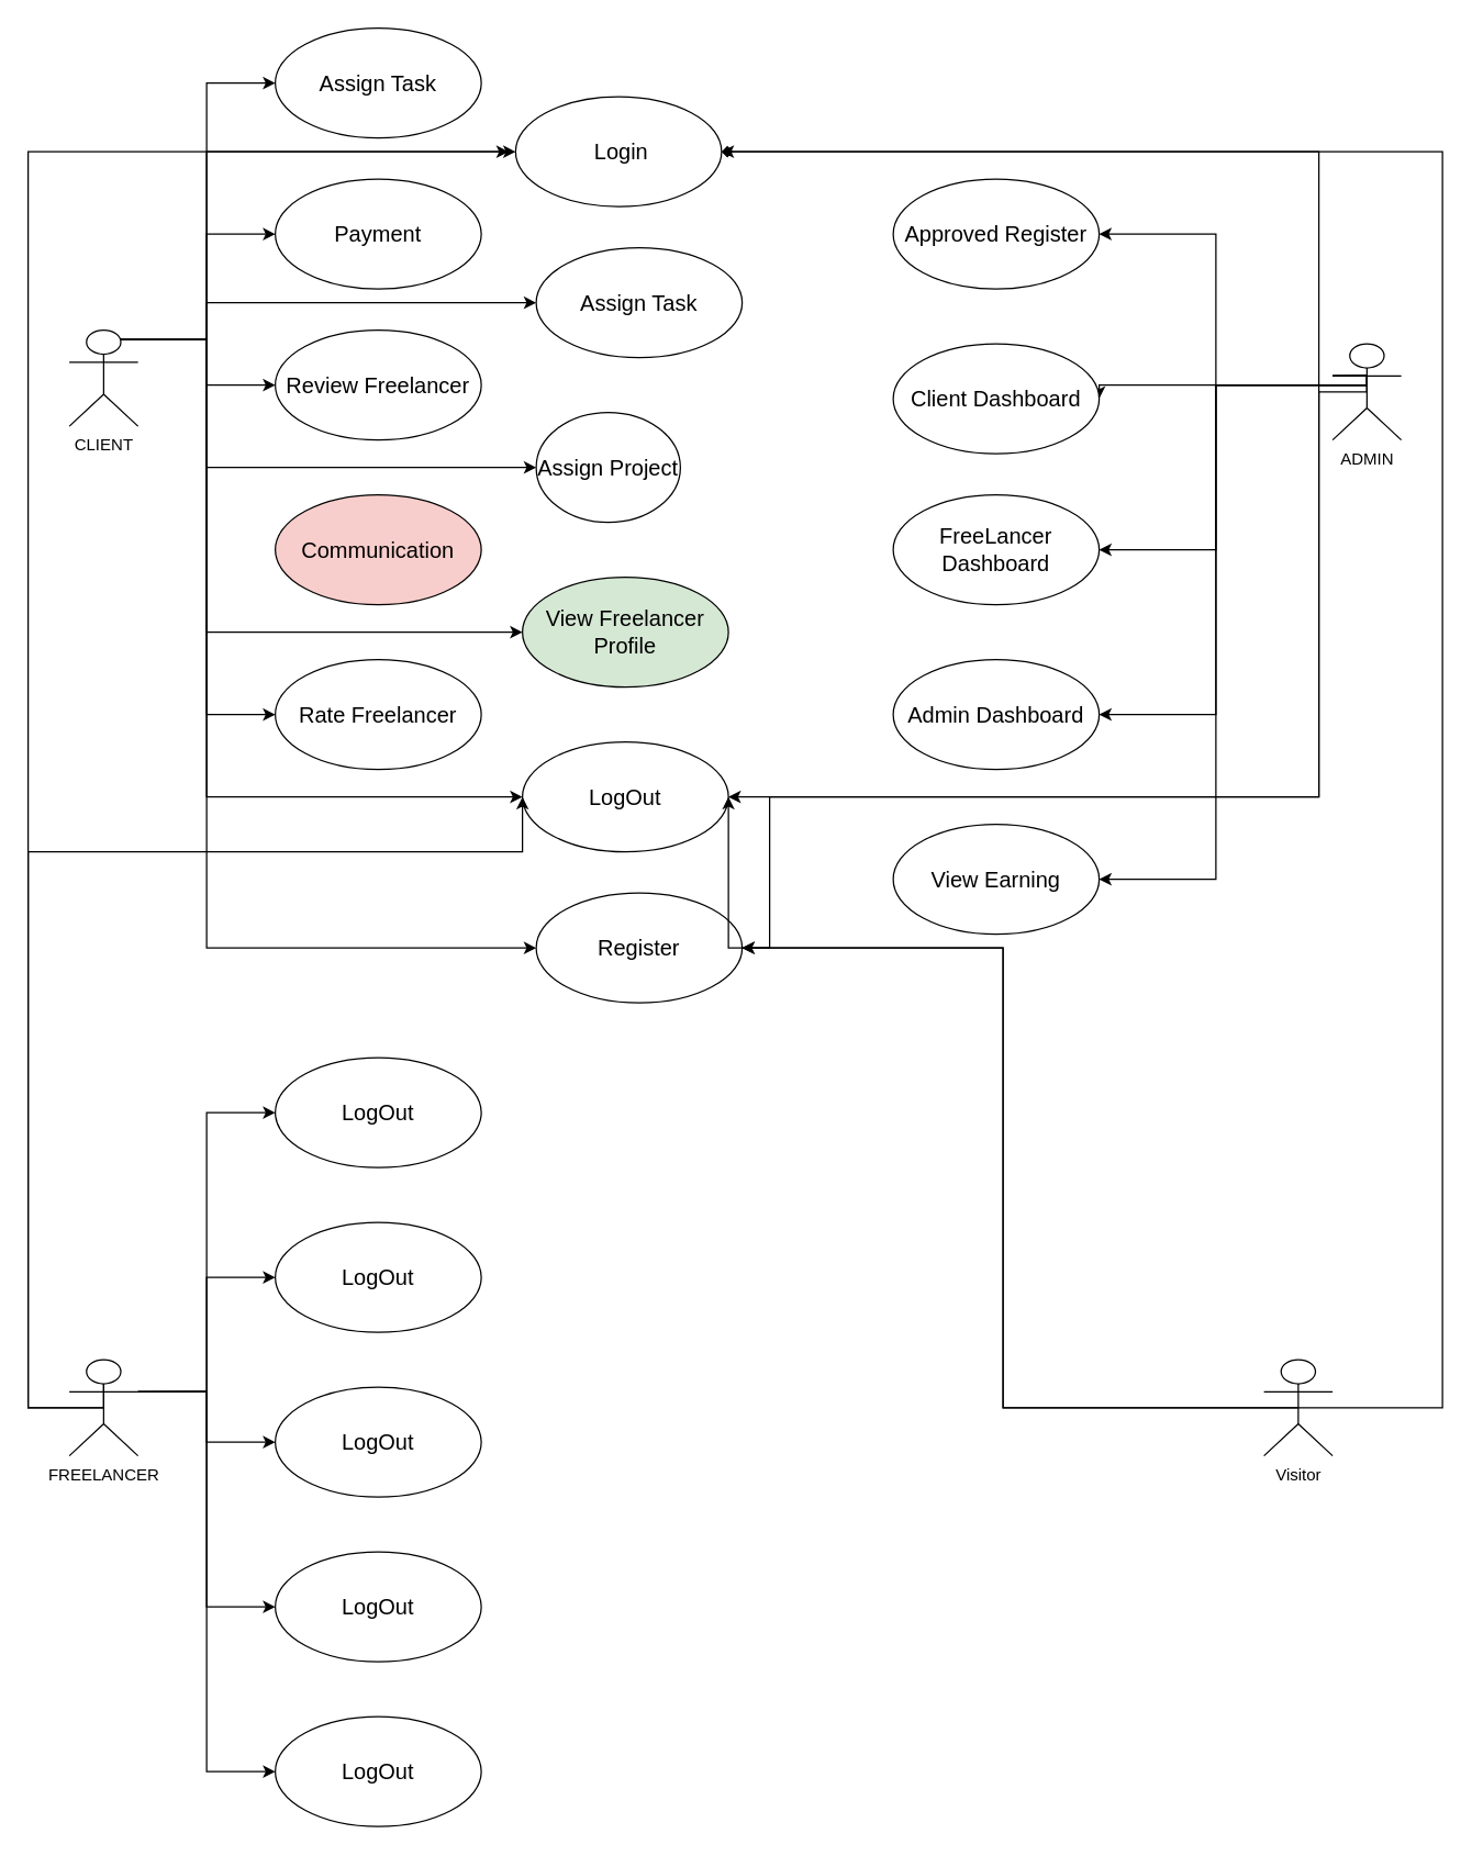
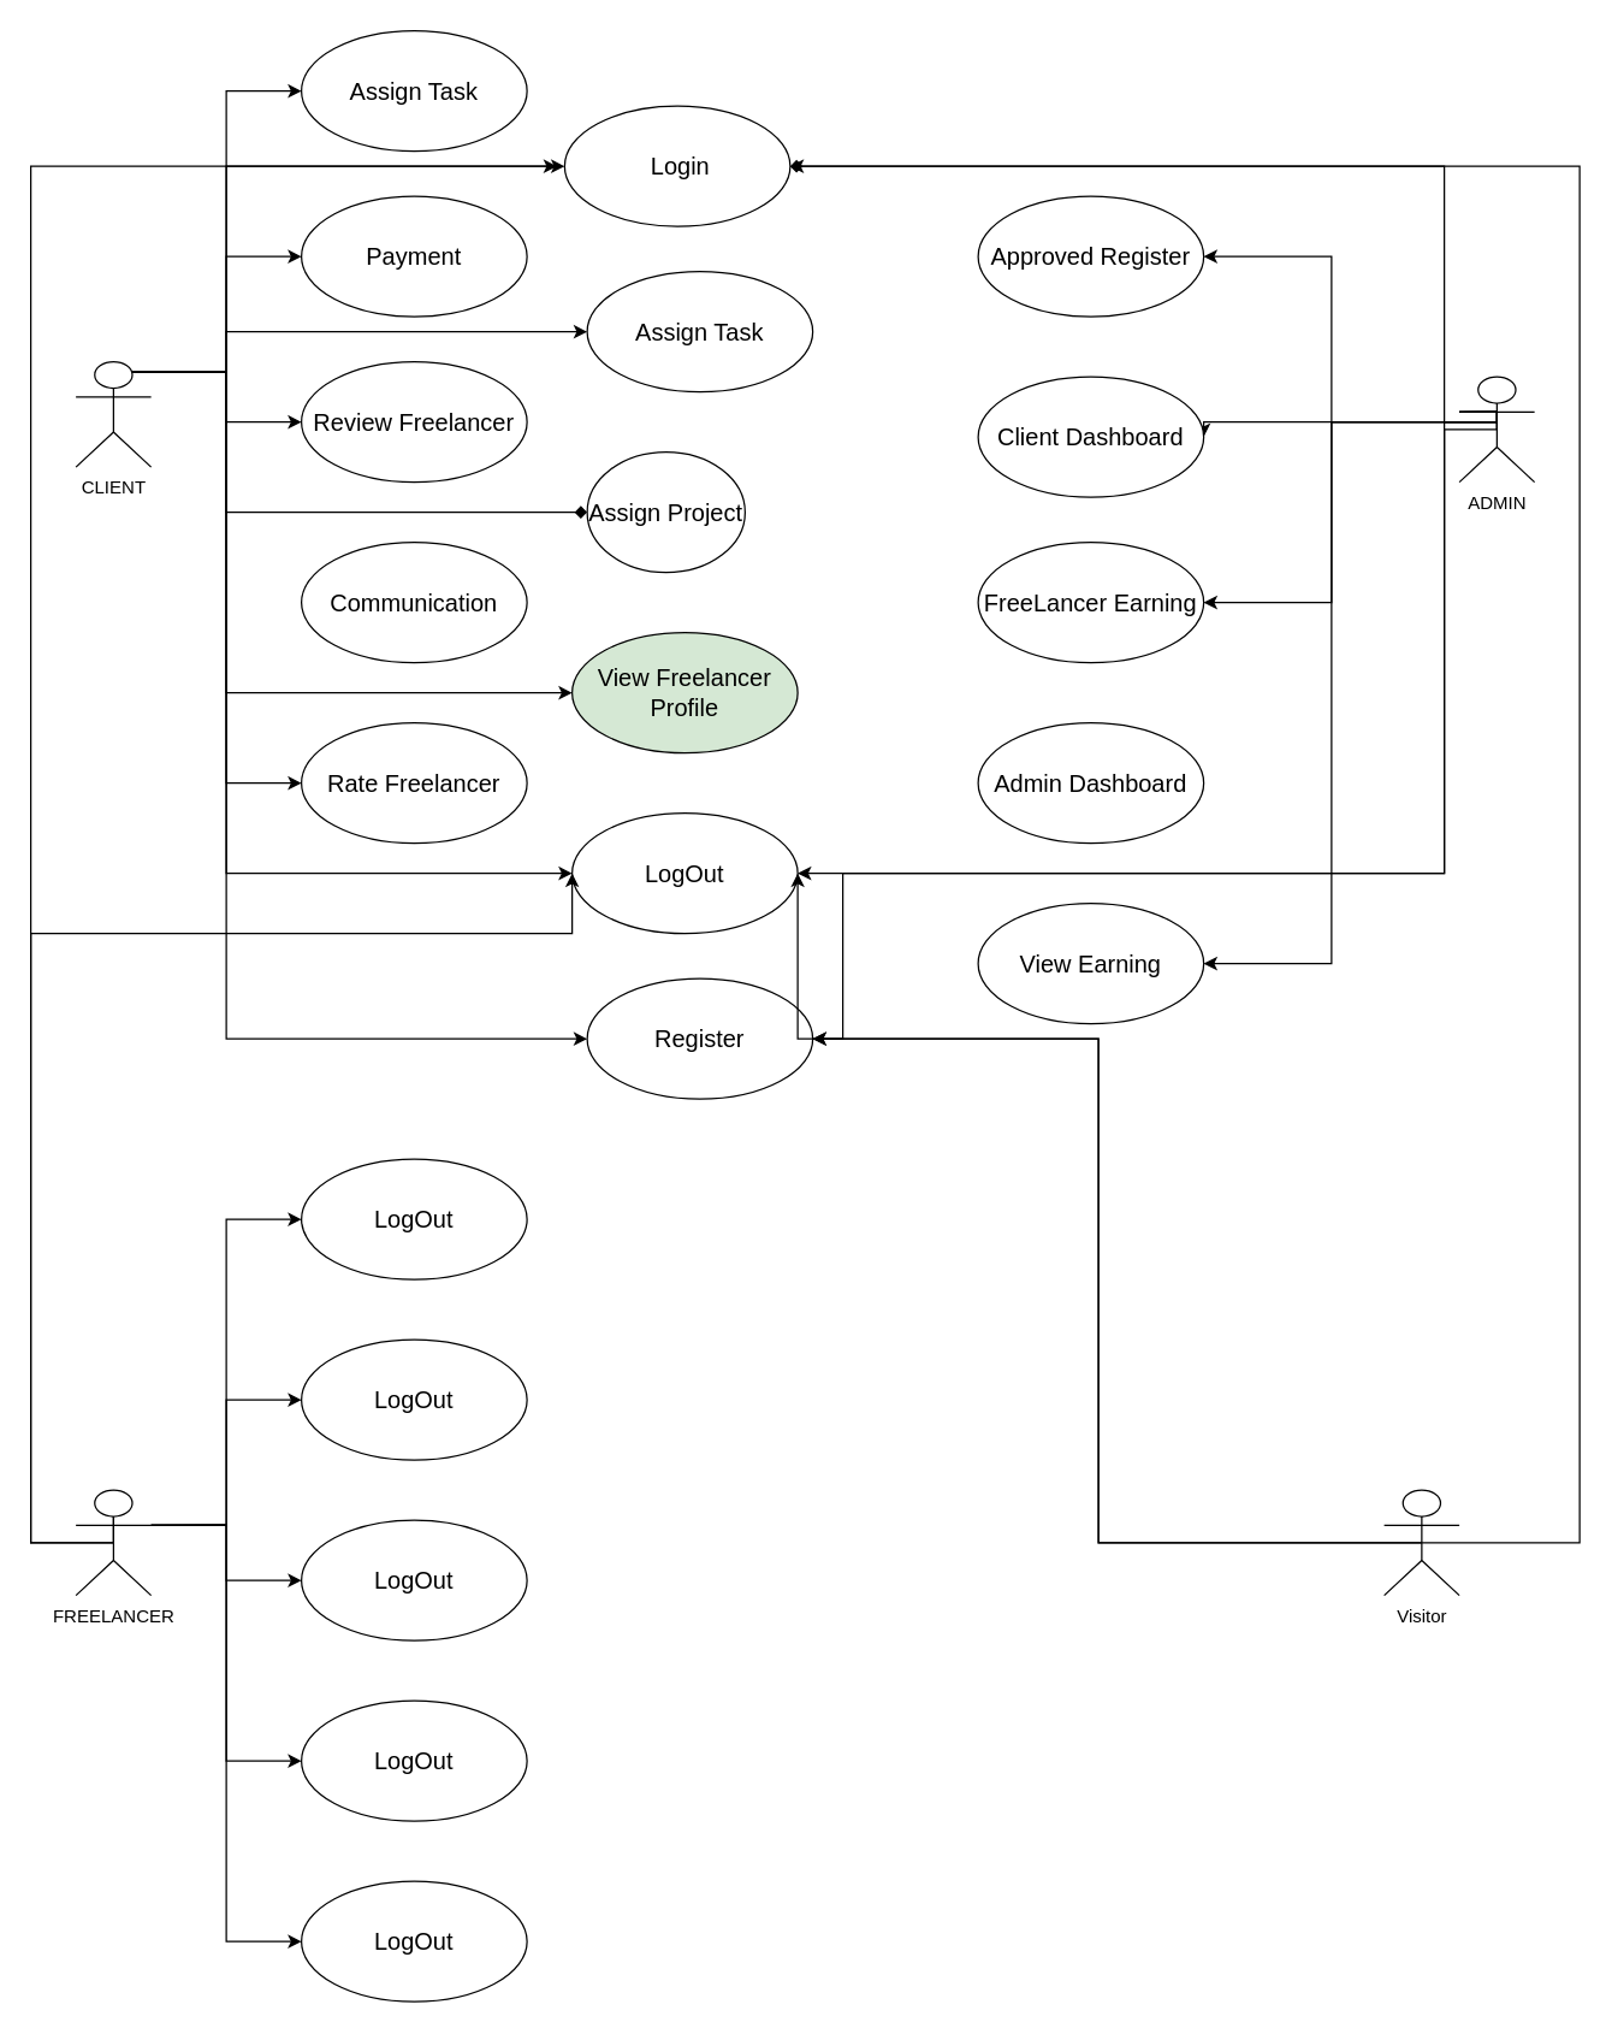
  <mxCell id="0" />
  <mxCell id="1" parent="0" />
  <mxCell id="2" value="Assign Task" style="ellipse;whiteSpace=wrap;html=1;fontSize=16;" vertex="1" parent="1"><mxGeometry x="200" y="20" width="150" height="80" as="geometry" /></mxCell>
  <mxCell id="3" value="Payment" style="ellipse;whiteSpace=wrap;html=1;fontSize=16;" vertex="1" parent="1"><mxGeometry x="200" y="130" width="150" height="80" as="geometry" /></mxCell>
  <mxCell id="4" value="Review Freelancer" style="ellipse;whiteSpace=wrap;html=1;fontSize=16;" vertex="1" parent="1"><mxGeometry x="200" y="240" width="150" height="80" as="geometry" /></mxCell>
- <mxCell id="5" value="Communication" style="ellipse;whiteSpace=wrap;html=1;fontSize=16;fillColor=#f8cecc;" vertex="1" parent="1"><mxGeometry x="200" y="360" width="150" height="80" as="geometry" /></mxCell>
+ <mxCell id="5" value="Communication" style="ellipse;whiteSpace=wrap;html=1;fontSize=16;" vertex="1" parent="1"><mxGeometry x="200" y="360" width="150" height="80" as="geometry" /></mxCell>
  <mxCell id="6" value="Rate Freelancer" style="ellipse;whiteSpace=wrap;html=1;fontSize=16;" vertex="1" parent="1"><mxGeometry x="200" y="480" width="150" height="80" as="geometry" /></mxCell>
  <mxCell id="7" style="edgeStyle=orthogonalEdgeStyle;rounded=0;orthogonalLoop=1;jettySize=auto;html=1;exitX=0.25;exitY=0.1;exitDx=0;exitDy=0;exitPerimeter=0;entryX=0;entryY=0.5;entryDx=0;entryDy=0;" edge="1" parent="1" source="17" target="2"><mxGeometry relative="1" as="geometry" /></mxCell>
  <mxCell id="8" style="edgeStyle=orthogonalEdgeStyle;rounded=0;orthogonalLoop=1;jettySize=auto;html=1;exitX=0.75;exitY=0.1;exitDx=0;exitDy=0;exitPerimeter=0;entryX=0;entryY=0.5;entryDx=0;entryDy=0;" edge="1" parent="1" source="17" target="3"><mxGeometry relative="1" as="geometry" /></mxCell>
  <mxCell id="9" style="edgeStyle=orthogonalEdgeStyle;rounded=0;orthogonalLoop=1;jettySize=auto;html=1;exitX=0.75;exitY=0.1;exitDx=0;exitDy=0;exitPerimeter=0;" edge="1" parent="1" source="17" target="4"><mxGeometry relative="1" as="geometry" /></mxCell>
  <mxCell id="10" style="edgeStyle=orthogonalEdgeStyle;rounded=0;orthogonalLoop=1;jettySize=auto;html=1;exitX=0.75;exitY=0.1;exitDx=0;exitDy=0;exitPerimeter=0;entryX=0;entryY=0.5;entryDx=0;entryDy=0;" edge="1" parent="1" source="17" target="6"><mxGeometry relative="1" as="geometry" /></mxCell>
  <mxCell id="11" style="edgeStyle=orthogonalEdgeStyle;rounded=0;orthogonalLoop=1;jettySize=auto;html=1;exitX=0.75;exitY=0.1;exitDx=0;exitDy=0;exitPerimeter=0;entryX=0;entryY=0.5;entryDx=0;entryDy=0;" edge="1" parent="1" source="17" target="18"><mxGeometry relative="1" as="geometry"><Array as="points"><mxPoint x="150" y="247" /><mxPoint x="150" y="110" /></Array></mxGeometry></mxCell>
  <mxCell id="12" style="edgeStyle=orthogonalEdgeStyle;rounded=0;orthogonalLoop=1;jettySize=auto;html=1;exitX=0.75;exitY=0.1;exitDx=0;exitDy=0;exitPerimeter=0;" edge="1" parent="1" source="17" target="19"><mxGeometry relative="1" as="geometry"><Array as="points"><mxPoint x="150" y="247" /><mxPoint x="150" y="220" /></Array></mxGeometry></mxCell>
- <mxCell id="13" style="edgeStyle=orthogonalEdgeStyle;rounded=0;orthogonalLoop=1;jettySize=auto;html=1;exitX=0.75;exitY=0.1;exitDx=0;exitDy=0;exitPerimeter=0;" edge="1" parent="1" source="17" target="20"><mxGeometry relative="1" as="geometry"><Array as="points"><mxPoint x="150" y="247" /><mxPoint x="150" y="340" /></Array></mxGeometry></mxCell>
+ <mxCell id="13" style="edgeStyle=orthogonalEdgeStyle;rounded=0;orthogonalLoop=1;jettySize=auto;html=1;exitX=0.75;exitY=0.1;exitDx=0;exitDy=0;exitPerimeter=0;endArrow=diamond;" edge="1" parent="1" source="17" target="20"><mxGeometry relative="1" as="geometry"><Array as="points"><mxPoint x="150" y="247" /><mxPoint x="150" y="340" /></Array></mxGeometry></mxCell>
  <mxCell id="14" style="edgeStyle=orthogonalEdgeStyle;rounded=0;orthogonalLoop=1;jettySize=auto;html=1;exitX=0.75;exitY=0.1;exitDx=0;exitDy=0;exitPerimeter=0;entryX=0;entryY=0.5;entryDx=0;entryDy=0;" edge="1" parent="1" source="17" target="21"><mxGeometry relative="1" as="geometry"><Array as="points"><mxPoint x="150" y="247" /><mxPoint x="150" y="460" /><mxPoint x="380" y="460" /></Array></mxGeometry></mxCell>
  <mxCell id="15" style="edgeStyle=orthogonalEdgeStyle;rounded=0;orthogonalLoop=1;jettySize=auto;html=1;exitX=0.75;exitY=0.1;exitDx=0;exitDy=0;exitPerimeter=0;entryX=0;entryY=0.5;entryDx=0;entryDy=0;" edge="1" parent="1" source="17" target="22"><mxGeometry relative="1" as="geometry"><Array as="points"><mxPoint x="150" y="247" /><mxPoint x="150" y="580" /><mxPoint x="380" y="580" /></Array></mxGeometry></mxCell>
  <mxCell id="16" style="edgeStyle=orthogonalEdgeStyle;rounded=0;orthogonalLoop=1;jettySize=auto;html=1;exitX=0.75;exitY=0.1;exitDx=0;exitDy=0;exitPerimeter=0;entryX=0;entryY=0.5;entryDx=0;entryDy=0;" edge="1" parent="1" source="17" target="49"><mxGeometry relative="1" as="geometry"><mxPoint x="330" y="690" as="targetPoint" /><Array as="points"><mxPoint x="150" y="247" /><mxPoint x="150" y="690" /></Array></mxGeometry></mxCell>
  <mxCell id="17" value="CLIENT" style="shape=umlActor;verticalLabelPosition=bottom;verticalAlign=top;html=1;outlineConnect=0;" vertex="1" parent="1"><mxGeometry x="50" y="240" width="50" height="70" as="geometry" /></mxCell>
  <mxCell id="18" value="&amp;nbsp;Login" style="ellipse;whiteSpace=wrap;html=1;fontSize=16;" vertex="1" parent="1"><mxGeometry x="375" y="70" width="150" height="80" as="geometry" /></mxCell>
  <mxCell id="19" value="Assign Task" style="ellipse;whiteSpace=wrap;html=1;fontSize=16;" vertex="1" parent="1"><mxGeometry x="390" y="180" width="150" height="80" as="geometry" /></mxCell>
  <mxCell id="20" value="Assign Project" style="ellipse;whiteSpace=wrap;html=1;fontSize=16;" vertex="1" parent="1"><mxGeometry x="390" y="300" width="105" height="80" as="geometry" /></mxCell>
  <mxCell id="21" value="View Freelancer Profile" style="ellipse;whiteSpace=wrap;html=1;fontSize=16;fillColor=#d5e8d4;" vertex="1" parent="1"><mxGeometry x="380" y="420" width="150" height="80" as="geometry" /></mxCell>
  <mxCell id="22" value="LogOut" style="ellipse;whiteSpace=wrap;html=1;fontSize=16;" vertex="1" parent="1"><mxGeometry x="380" y="540" width="150" height="80" as="geometry" /></mxCell>
  <mxCell id="23" style="edgeStyle=orthogonalEdgeStyle;rounded=0;orthogonalLoop=1;jettySize=auto;html=1;exitX=0;exitY=0.333;exitDx=0;exitDy=0;exitPerimeter=0;entryX=1;entryY=0.5;entryDx=0;entryDy=0;" edge="1" parent="1" source="30" target="31"><mxGeometry relative="1" as="geometry"><Array as="points"><mxPoint x="995" y="273" /><mxPoint x="995" y="280" /><mxPoint x="885" y="280" /><mxPoint x="885" y="170" /></Array></mxGeometry></mxCell>
  <mxCell id="24" style="edgeStyle=orthogonalEdgeStyle;rounded=0;orthogonalLoop=1;jettySize=auto;html=1;exitX=0;exitY=0.333;exitDx=0;exitDy=0;exitPerimeter=0;entryX=1;entryY=0.5;entryDx=0;entryDy=0;" edge="1" parent="1" source="30" target="32"><mxGeometry relative="1" as="geometry"><Array as="points"><mxPoint x="995" y="273" /><mxPoint x="995" y="280" /></Array></mxGeometry></mxCell>
  <mxCell id="25" style="edgeStyle=orthogonalEdgeStyle;rounded=0;orthogonalLoop=1;jettySize=auto;html=1;exitX=0;exitY=0.333;exitDx=0;exitDy=0;exitPerimeter=0;entryX=1;entryY=0.5;entryDx=0;entryDy=0;" edge="1" parent="1" source="30" target="33"><mxGeometry relative="1" as="geometry"><Array as="points"><mxPoint x="995" y="273" /><mxPoint x="995" y="280" /><mxPoint x="885" y="280" /><mxPoint x="885" y="400" /></Array></mxGeometry></mxCell>
- <mxCell id="26" style="edgeStyle=orthogonalEdgeStyle;rounded=0;orthogonalLoop=1;jettySize=auto;html=1;exitX=0;exitY=0.333;exitDx=0;exitDy=0;exitPerimeter=0;entryX=1;entryY=0.5;entryDx=0;entryDy=0;" edge="1" parent="1" source="30" target="34"><mxGeometry relative="1" as="geometry"><Array as="points"><mxPoint x="995" y="273" /><mxPoint x="995" y="280" /><mxPoint x="885" y="280" /><mxPoint x="885" y="520" /></Array></mxGeometry></mxCell>
  <mxCell id="27" style="edgeStyle=orthogonalEdgeStyle;rounded=0;orthogonalLoop=1;jettySize=auto;html=1;exitX=0;exitY=0.333;exitDx=0;exitDy=0;exitPerimeter=0;entryX=1;entryY=0.5;entryDx=0;entryDy=0;" edge="1" parent="1" source="30" target="35"><mxGeometry relative="1" as="geometry"><Array as="points"><mxPoint x="995" y="273" /><mxPoint x="995" y="280" /><mxPoint x="885" y="280" /><mxPoint x="885" y="640" /></Array></mxGeometry></mxCell>
  <mxCell id="28" style="edgeStyle=orthogonalEdgeStyle;rounded=0;orthogonalLoop=1;jettySize=auto;html=1;exitX=0.5;exitY=0.5;exitDx=0;exitDy=0;exitPerimeter=0;entryX=1;entryY=0.5;entryDx=0;entryDy=0;" edge="1" parent="1" source="30" target="22"><mxGeometry relative="1" as="geometry"><Array as="points"><mxPoint x="995" y="280" /><mxPoint x="960" y="280" /><mxPoint x="960" y="580" /></Array></mxGeometry></mxCell>
  <mxCell id="29" style="edgeStyle=orthogonalEdgeStyle;rounded=0;orthogonalLoop=1;jettySize=auto;html=1;exitX=0.5;exitY=0.5;exitDx=0;exitDy=0;exitPerimeter=0;entryX=1;entryY=0.5;entryDx=0;entryDy=0;" edge="1" parent="1" source="30" target="18"><mxGeometry relative="1" as="geometry"><Array as="points"><mxPoint x="995" y="280" /><mxPoint x="960" y="280" /><mxPoint x="960" y="110" /></Array></mxGeometry></mxCell>
  <mxCell id="30" value="ADMIN" style="shape=umlActor;verticalLabelPosition=bottom;verticalAlign=top;html=1;outlineConnect=0;" vertex="1" parent="1"><mxGeometry x="970" y="250" width="50" height="70" as="geometry" /></mxCell>
  <mxCell id="31" value="Approved Register" style="ellipse;whiteSpace=wrap;html=1;fontSize=16;" vertex="1" parent="1"><mxGeometry x="650" y="130" width="150" height="80" as="geometry" /></mxCell>
  <mxCell id="32" value="Client Dashboard" style="ellipse;whiteSpace=wrap;html=1;fontSize=16;" vertex="1" parent="1"><mxGeometry x="650" y="250" width="150" height="80" as="geometry" /></mxCell>
- <mxCell id="33" value="FreeLancer Dashboard" style="ellipse;whiteSpace=wrap;html=1;fontSize=16;" vertex="1" parent="1"><mxGeometry x="650" y="360" width="150" height="80" as="geometry" /></mxCell>
+ <mxCell id="33" value="FreeLancer Earning" style="ellipse;whiteSpace=wrap;html=1;fontSize=16;" vertex="1" parent="1"><mxGeometry x="650" y="360" width="150" height="80" as="geometry" /></mxCell>
  <mxCell id="34" value="Admin Dashboard" style="ellipse;whiteSpace=wrap;html=1;fontSize=16;" vertex="1" parent="1"><mxGeometry x="650" y="480" width="150" height="80" as="geometry" /></mxCell>
  <mxCell id="35" value="View Earning" style="ellipse;whiteSpace=wrap;html=1;fontSize=16;" vertex="1" parent="1"><mxGeometry x="650" y="600" width="150" height="80" as="geometry" /></mxCell>
  <mxCell id="36" style="edgeStyle=orthogonalEdgeStyle;rounded=0;orthogonalLoop=1;jettySize=auto;html=1;exitX=0.5;exitY=0;exitDx=0;exitDy=0;exitPerimeter=0;" edge="1" parent="1" source="43"><mxGeometry relative="1" as="geometry"><mxPoint x="370" y="110" as="targetPoint" /><Array as="points"><mxPoint x="75" y="1025" /><mxPoint x="20" y="1025" /><mxPoint x="20" y="110" /></Array></mxGeometry></mxCell>
  <mxCell id="37" style="edgeStyle=orthogonalEdgeStyle;rounded=0;orthogonalLoop=1;jettySize=auto;html=1;exitX=0.5;exitY=0.5;exitDx=0;exitDy=0;exitPerimeter=0;entryX=0;entryY=0.5;entryDx=0;entryDy=0;" edge="1" parent="1" source="43" target="22"><mxGeometry relative="1" as="geometry"><Array as="points"><mxPoint x="20" y="1025" /><mxPoint x="20" y="620" /><mxPoint x="380" y="620" /></Array></mxGeometry></mxCell>
  <mxCell id="38" style="edgeStyle=orthogonalEdgeStyle;rounded=0;orthogonalLoop=1;jettySize=auto;html=1;exitX=1;exitY=0.333;exitDx=0;exitDy=0;exitPerimeter=0;entryX=0;entryY=0.5;entryDx=0;entryDy=0;" edge="1" parent="1" source="43" target="44"><mxGeometry relative="1" as="geometry" /></mxCell>
  <mxCell id="39" style="edgeStyle=orthogonalEdgeStyle;rounded=0;orthogonalLoop=1;jettySize=auto;html=1;exitX=1;exitY=0.333;exitDx=0;exitDy=0;exitPerimeter=0;entryX=0;entryY=0.5;entryDx=0;entryDy=0;" edge="1" parent="1" source="43" target="45"><mxGeometry relative="1" as="geometry"><mxPoint x="170" y="940" as="targetPoint" /></mxGeometry></mxCell>
  <mxCell id="40" style="edgeStyle=orthogonalEdgeStyle;rounded=0;orthogonalLoop=1;jettySize=auto;html=1;exitX=1;exitY=0.333;exitDx=0;exitDy=0;exitPerimeter=0;entryX=0;entryY=0.5;entryDx=0;entryDy=0;" edge="1" parent="1" source="43" target="46"><mxGeometry relative="1" as="geometry" /></mxCell>
  <mxCell id="41" style="edgeStyle=orthogonalEdgeStyle;rounded=0;orthogonalLoop=1;jettySize=auto;html=1;exitX=1;exitY=0.333;exitDx=0;exitDy=0;exitPerimeter=0;entryX=0;entryY=0.5;entryDx=0;entryDy=0;" edge="1" parent="1" source="43" target="47"><mxGeometry relative="1" as="geometry" /></mxCell>
  <mxCell id="42" style="edgeStyle=orthogonalEdgeStyle;rounded=0;orthogonalLoop=1;jettySize=auto;html=1;exitX=1;exitY=0.333;exitDx=0;exitDy=0;exitPerimeter=0;entryX=0;entryY=0.5;entryDx=0;entryDy=0;" edge="1" parent="1" source="43" target="48"><mxGeometry relative="1" as="geometry" /></mxCell>
  <mxCell id="43" value="FREELANCER" style="shape=umlActor;verticalLabelPosition=bottom;verticalAlign=top;html=1;outlineConnect=0;" vertex="1" parent="1"><mxGeometry x="50" y="990" width="50" height="70" as="geometry" /></mxCell>
  <mxCell id="44" value="LogOut" style="ellipse;whiteSpace=wrap;html=1;fontSize=16;" vertex="1" parent="1"><mxGeometry x="200" y="770" width="150" height="80" as="geometry" /></mxCell>
  <mxCell id="45" value="LogOut" style="ellipse;whiteSpace=wrap;html=1;fontSize=16;" vertex="1" parent="1"><mxGeometry x="200" y="890" width="150" height="80" as="geometry" /></mxCell>
  <mxCell id="46" value="LogOut" style="ellipse;whiteSpace=wrap;html=1;fontSize=16;" vertex="1" parent="1"><mxGeometry x="200" y="1010" width="150" height="80" as="geometry" /></mxCell>
  <mxCell id="47" value="LogOut" style="ellipse;whiteSpace=wrap;html=1;fontSize=16;" vertex="1" parent="1"><mxGeometry x="200" y="1130" width="150" height="80" as="geometry" /></mxCell>
  <mxCell id="48" value="LogOut" style="ellipse;whiteSpace=wrap;html=1;fontSize=16;" vertex="1" parent="1"><mxGeometry x="200" y="1250" width="150" height="80" as="geometry" /></mxCell>
  <mxCell id="49" value="Register" style="ellipse;whiteSpace=wrap;html=1;fontSize=16;" vertex="1" parent="1"><mxGeometry x="390" y="650" width="150" height="80" as="geometry" /></mxCell>
  <mxCell id="50" style="edgeStyle=orthogonalEdgeStyle;rounded=0;orthogonalLoop=1;jettySize=auto;html=1;exitX=0.5;exitY=0.5;exitDx=0;exitDy=0;exitPerimeter=0;" edge="1" parent="1" source="30"><mxGeometry relative="1" as="geometry"><mxPoint x="540" y="690" as="targetPoint" /><Array as="points"><mxPoint x="960" y="285" /><mxPoint x="960" y="580" /><mxPoint x="560" y="580" /><mxPoint x="560" y="690" /></Array></mxGeometry></mxCell>
  <mxCell id="51" style="edgeStyle=orthogonalEdgeStyle;rounded=0;orthogonalLoop=1;jettySize=auto;html=1;exitX=0.5;exitY=0.5;exitDx=0;exitDy=0;exitPerimeter=0;entryX=1;entryY=0.5;entryDx=0;entryDy=0;" edge="1" parent="1" source="54" target="49"><mxGeometry relative="1" as="geometry" /></mxCell>
  <mxCell id="52" style="edgeStyle=orthogonalEdgeStyle;rounded=0;orthogonalLoop=1;jettySize=auto;html=1;exitX=0.5;exitY=0.5;exitDx=0;exitDy=0;exitPerimeter=0;entryX=1;entryY=0.5;entryDx=0;entryDy=0;endArrow=diamond;" edge="1" parent="1" source="54" target="18"><mxGeometry relative="1" as="geometry"><Array as="points"><mxPoint x="1050" y="1025" /><mxPoint x="1050" y="110" /></Array></mxGeometry></mxCell>
  <mxCell id="53" style="edgeStyle=orthogonalEdgeStyle;rounded=0;orthogonalLoop=1;jettySize=auto;html=1;exitX=0.5;exitY=0.5;exitDx=0;exitDy=0;exitPerimeter=0;entryX=1;entryY=0.5;entryDx=0;entryDy=0;" edge="1" parent="1" source="54" target="22"><mxGeometry relative="1" as="geometry"><Array as="points"><mxPoint x="730" y="1025" /><mxPoint x="730" y="690" /><mxPoint x="530" y="690" /></Array></mxGeometry></mxCell>
  <mxCell id="54" value="Visitor" style="shape=umlActor;verticalLabelPosition=bottom;verticalAlign=top;html=1;outlineConnect=0;" vertex="1" parent="1"><mxGeometry x="920" y="990" width="50" height="70" as="geometry" /></mxCell>
